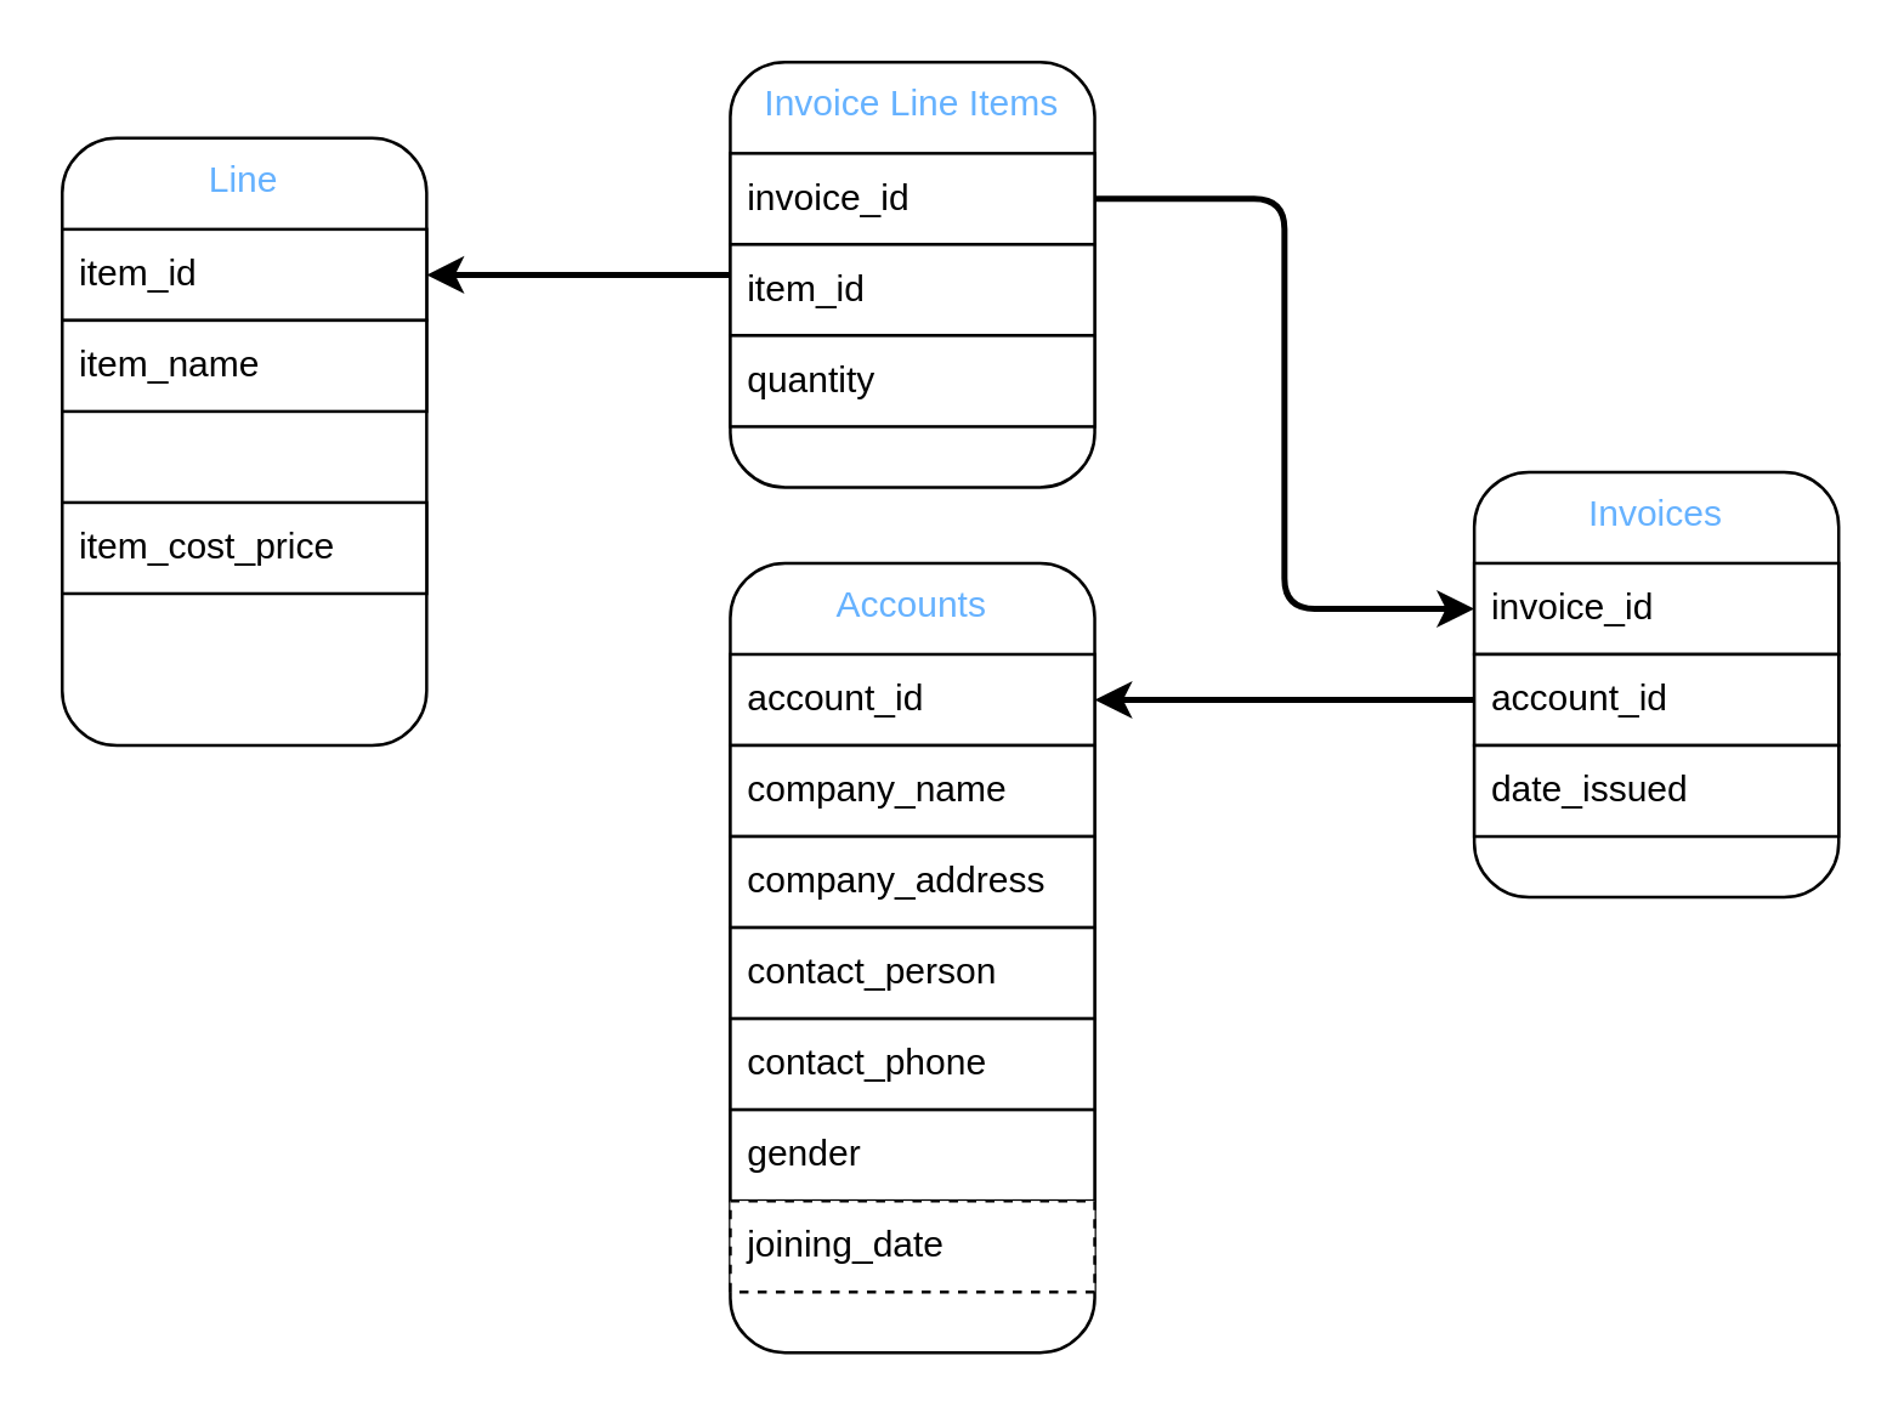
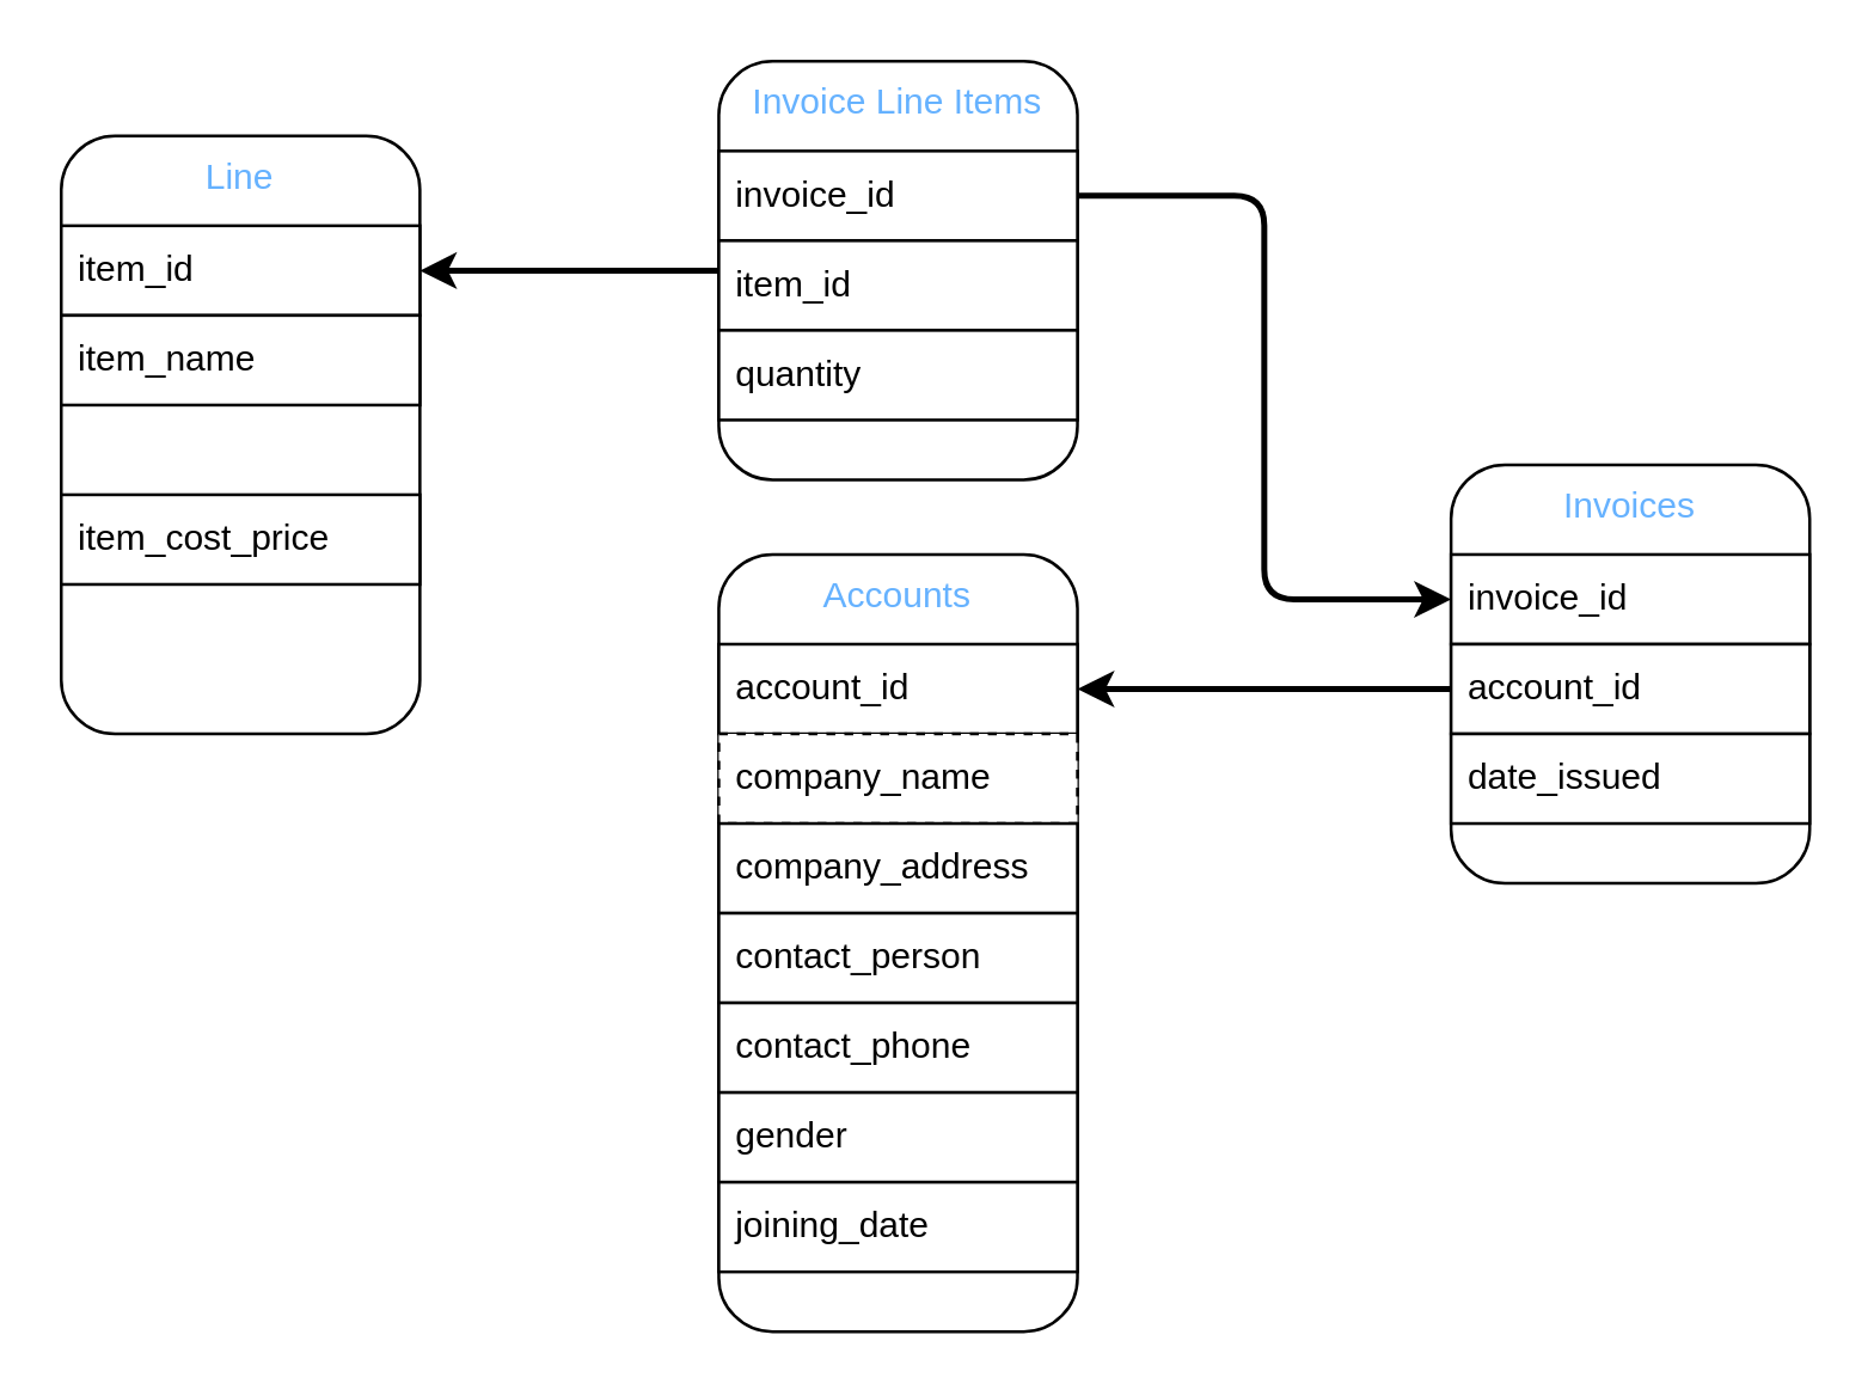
  <mxCell id="0" />
  <mxCell id="1" parent="0" />
  <mxCell id="2" value="Accounts" style="rounded=1;whiteSpace=wrap;html=1;align=center;verticalAlign=top;fontColor=#66B2FF;" parent="1" vertex="1"><mxGeometry x="240" y="185" width="120" height="260" as="geometry" /></mxCell>
  <mxCell id="3" value="Invoices" style="rounded=1;whiteSpace=wrap;html=1;align=center;verticalAlign=top;fontColor=#66B2FF;" parent="1" vertex="1"><mxGeometry x="485" y="155" width="120" height="140" as="geometry" /></mxCell>
  <mxCell id="4" style="edgeStyle=orthogonalEdgeStyle;html=1;entryX=1;entryY=0.5;entryDx=0;entryDy=0;fontColor=#66B2FF;strokeWidth=2;" parent="1" source="5" target="22" edge="1"><mxGeometry relative="1" as="geometry" /></mxCell>
  <mxCell id="5" value="Invoice Line Items" style="rounded=1;whiteSpace=wrap;html=1;align=center;verticalAlign=top;fontColor=#66B2FF;" parent="1" vertex="1"><mxGeometry x="240" y="20" width="120" height="140" as="geometry" /></mxCell>
  <mxCell id="6" value="Line" style="rounded=1;whiteSpace=wrap;html=1;align=center;verticalAlign=top;fontColor=#66B2FF;" parent="1" vertex="1"><mxGeometry x="20" y="45" width="120" height="200" as="geometry" /></mxCell>
  <mxCell id="7" value="account_id" style="rounded=0;whiteSpace=wrap;html=1;align=left;spacingLeft=4;" parent="1" vertex="1"><mxGeometry x="240" y="215" width="120" height="30" as="geometry" /></mxCell>
- <mxCell id="8" value="company_name" style="rounded=0;whiteSpace=wrap;html=1;align=left;spacingLeft=4;" parent="1" vertex="1"><mxGeometry x="240" y="245" width="120" height="30" as="geometry" /></mxCell>
+ <mxCell id="8" value="company_name" style="rounded=0;whiteSpace=wrap;html=1;align=left;spacingLeft=4;dashed=1;" parent="1" vertex="1"><mxGeometry x="240" y="245" width="120" height="30" as="geometry" /></mxCell>
  <mxCell id="9" value="company_address" style="rounded=0;whiteSpace=wrap;html=1;align=left;spacingLeft=4;" parent="1" vertex="1"><mxGeometry x="240" y="275" width="120" height="30" as="geometry" /></mxCell>
  <mxCell id="10" value="contact_person" style="rounded=0;whiteSpace=wrap;html=1;align=left;spacingLeft=4;" parent="1" vertex="1"><mxGeometry x="240" y="305" width="120" height="30" as="geometry" /></mxCell>
  <mxCell id="11" value="contact_phone" style="rounded=0;whiteSpace=wrap;html=1;align=left;spacingLeft=4;" parent="1" vertex="1"><mxGeometry x="240" y="335" width="120" height="30" as="geometry" /></mxCell>
  <mxCell id="12" value="gender" style="rounded=0;whiteSpace=wrap;html=1;align=left;spacingLeft=4;" parent="1" vertex="1"><mxGeometry x="240" y="365" width="120" height="30" as="geometry" /></mxCell>
- <mxCell id="13" value="joining_date" style="rounded=0;whiteSpace=wrap;html=1;align=left;spacingLeft=4;dashed=1;" parent="1" vertex="1"><mxGeometry x="240" y="395" width="120" height="30" as="geometry" /></mxCell>
+ <mxCell id="13" value="joining_date" style="rounded=0;whiteSpace=wrap;html=1;align=left;spacingLeft=4;" parent="1" vertex="1"><mxGeometry x="240" y="395" width="120" height="30" as="geometry" /></mxCell>
  <mxCell id="14" style="edgeStyle=orthogonalEdgeStyle;html=1;entryX=0;entryY=0.5;entryDx=0;entryDy=0;fontColor=#66B2FF;strokeWidth=2;" parent="1" source="15" target="18" edge="1"><mxGeometry relative="1" as="geometry" /></mxCell>
  <mxCell id="15" value="invoice_id" style="rounded=0;whiteSpace=wrap;html=1;align=left;spacingLeft=4;" parent="1" vertex="1"><mxGeometry x="240" y="50" width="120" height="30" as="geometry" /></mxCell>
  <mxCell id="16" value="item_id" style="rounded=0;whiteSpace=wrap;html=1;align=left;spacingLeft=4;" parent="1" vertex="1"><mxGeometry x="240" y="80" width="120" height="30" as="geometry" /></mxCell>
  <mxCell id="17" value="quantity" style="rounded=0;whiteSpace=wrap;html=1;align=left;spacingLeft=4;" parent="1" vertex="1"><mxGeometry x="240" y="110" width="120" height="30" as="geometry" /></mxCell>
  <mxCell id="18" value="invoice_id" style="rounded=0;whiteSpace=wrap;html=1;align=left;spacingLeft=4;" parent="1" vertex="1"><mxGeometry x="485" y="185" width="120" height="30" as="geometry" /></mxCell>
  <mxCell id="19" style="edgeStyle=orthogonalEdgeStyle;html=1;entryX=1;entryY=0.5;entryDx=0;entryDy=0;fontColor=#66B2FF;strokeWidth=2;" parent="1" source="20" target="7" edge="1"><mxGeometry relative="1" as="geometry" /></mxCell>
  <mxCell id="20" value="account_id" style="rounded=0;whiteSpace=wrap;html=1;align=left;spacingLeft=4;" parent="1" vertex="1"><mxGeometry x="485" y="215" width="120" height="30" as="geometry" /></mxCell>
  <mxCell id="21" value="date_issued" style="rounded=0;whiteSpace=wrap;html=1;align=left;spacingLeft=4;" parent="1" vertex="1"><mxGeometry x="485" y="245" width="120" height="30" as="geometry" /></mxCell>
  <mxCell id="22" value="item_id" style="rounded=0;whiteSpace=wrap;html=1;align=left;spacingLeft=4;" parent="1" vertex="1"><mxGeometry x="20" y="75" width="120" height="30" as="geometry" /></mxCell>
  <mxCell id="23" value="item_name" style="rounded=0;whiteSpace=wrap;html=1;align=left;spacingLeft=4;" parent="1" vertex="1"><mxGeometry x="20" y="105" width="120" height="30" as="geometry" /></mxCell>
  <mxCell id="24" value="item_cost_price" style="rounded=0;whiteSpace=wrap;html=1;align=left;spacingLeft=4;" parent="1" vertex="1"><mxGeometry x="20" y="165" width="120" height="30" as="geometry" /></mxCell>
